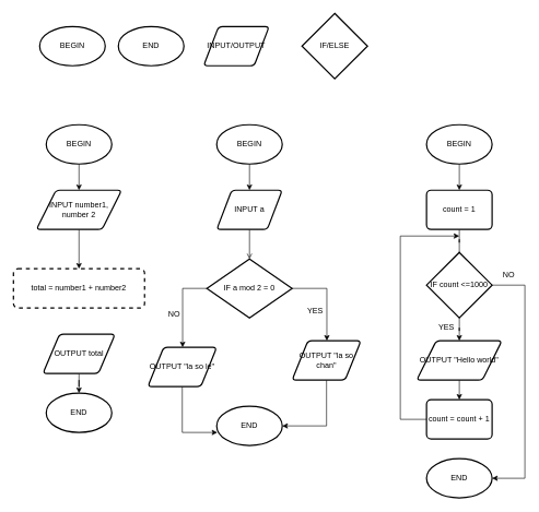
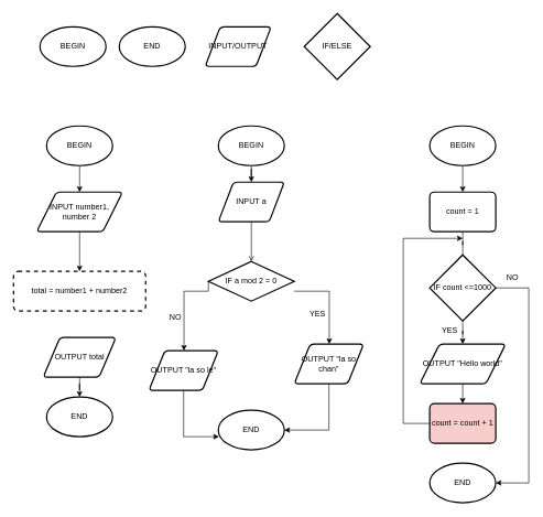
  <mxCell id="0" />
  <mxCell id="1" parent="0" />
  <mxCell id="2" value="BEGIN" style="strokeWidth=2;html=1;shape=mxgraph.flowchart.start_1;whiteSpace=wrap;" vertex="1" parent="1"><mxGeometry x="60" y="40" width="100" height="60" as="geometry" /></mxCell>
  <mxCell id="3" value="END" style="strokeWidth=2;html=1;shape=mxgraph.flowchart.start_1;whiteSpace=wrap;" vertex="1" parent="1"><mxGeometry x="180" y="40" width="100" height="60" as="geometry" /></mxCell>
  <mxCell id="4" value="INPUT/OUTPUT" style="shape=parallelogram;html=1;strokeWidth=2;perimeter=parallelogramPerimeter;whiteSpace=wrap;rounded=1;arcSize=12;size=0.23;" vertex="1" parent="1"><mxGeometry x="310" y="40" width="100" height="60" as="geometry" /></mxCell>
  <mxCell id="5" value="IF/ELSE" style="strokeWidth=2;html=1;shape=mxgraph.flowchart.decision;whiteSpace=wrap;" vertex="1" parent="1"><mxGeometry x="460" y="20" width="100" height="100" as="geometry" /></mxCell>
  <mxCell id="6" style="edgeStyle=orthogonalEdgeStyle;rounded=0;orthogonalLoop=1;jettySize=auto;html=1;" edge="1" parent="1" source="7" target="10"><mxGeometry relative="1" as="geometry" /></mxCell>
  <mxCell id="7" value="BEGIN" style="strokeWidth=2;html=1;shape=mxgraph.flowchart.start_1;whiteSpace=wrap;" vertex="1" parent="1"><mxGeometry x="70" y="190" width="100" height="60" as="geometry" /></mxCell>
  <mxCell id="8" value="END" style="strokeWidth=2;html=1;shape=mxgraph.flowchart.start_1;whiteSpace=wrap;" vertex="1" parent="1"><mxGeometry x="70" y="600" width="100" height="60" as="geometry" /></mxCell>
  <mxCell id="9" style="edgeStyle=orthogonalEdgeStyle;rounded=0;orthogonalLoop=1;jettySize=auto;html=1;" edge="1" parent="1" source="10" target="11"><mxGeometry relative="1" as="geometry" /></mxCell>
  <mxCell id="10" value="INPUT number1, number 2" style="shape=parallelogram;html=1;strokeWidth=2;perimeter=parallelogramPerimeter;whiteSpace=wrap;rounded=1;arcSize=12;size=0.23;" vertex="1" parent="1"><mxGeometry x="55" y="290" width="130" height="60" as="geometry" /></mxCell>
  <mxCell id="11" value="total = number1 + number2" style="rounded=1;whiteSpace=wrap;html=1;absoluteArcSize=1;arcSize=14;strokeWidth=2;dashed=1;" vertex="1" parent="1"><mxGeometry x="20" y="410" width="200" height="60" as="geometry" /></mxCell>
  <mxCell id="12" style="edgeStyle=orthogonalEdgeStyle;rounded=0;orthogonalLoop=1;jettySize=auto;html=1;" edge="1" parent="1" source="13" target="8"><mxGeometry relative="1" as="geometry" /></mxCell>
  <mxCell id="13" value="OUTPUT total" style="shape=parallelogram;html=1;strokeWidth=2;perimeter=parallelogramPerimeter;whiteSpace=wrap;rounded=1;arcSize=12;size=0.23;" vertex="1" parent="1"><mxGeometry x="65" y="510" width="110" height="60" as="geometry" /></mxCell>
  <mxCell id="14" style="edgeStyle=orthogonalEdgeStyle;rounded=0;orthogonalLoop=1;jettySize=auto;html=1;" edge="1" parent="1" source="15" target="18"><mxGeometry relative="1" as="geometry" /></mxCell>
  <mxCell id="15" value="BEGIN" style="strokeWidth=2;html=1;shape=mxgraph.flowchart.start_1;whiteSpace=wrap;" vertex="1" parent="1"><mxGeometry x="330" y="190" width="100" height="60" as="geometry" /></mxCell>
  <mxCell id="16" value="END" style="strokeWidth=2;html=1;shape=mxgraph.flowchart.start_1;whiteSpace=wrap;" vertex="1" parent="1"><mxGeometry x="330" y="620" width="100" height="60" as="geometry" /></mxCell>
  <mxCell id="17" style="edgeStyle=orthogonalEdgeStyle;rounded=0;orthogonalLoop=1;jettySize=auto;html=1;endArrow=open;" edge="1" parent="1" source="18" target="21"><mxGeometry relative="1" as="geometry" /></mxCell>
- <mxCell id="18" value="INPUT a" style="shape=parallelogram;html=1;strokeWidth=2;perimeter=parallelogramPerimeter;whiteSpace=wrap;rounded=1;arcSize=12;size=0.23;" vertex="1" parent="1"><mxGeometry x="330" y="290" width="100" height="60" as="geometry" /></mxCell>
+ <mxCell id="18" value="INPUT a" style="shape=parallelogram;html=1;strokeWidth=2;perimeter=parallelogramPerimeter;whiteSpace=wrap;rounded=1;arcSize=12;size=0.23;" vertex="1" parent="1"><mxGeometry x="330" y="275" width="100" height="60" as="geometry" /></mxCell>
  <mxCell id="19" style="edgeStyle=orthogonalEdgeStyle;rounded=0;orthogonalLoop=1;jettySize=auto;html=1;" edge="1" parent="1" source="21" target="23"><mxGeometry relative="1" as="geometry"><Array as="points"><mxPoint x="498" y="440" /></Array></mxGeometry></mxCell>
  <mxCell id="20" style="edgeStyle=orthogonalEdgeStyle;rounded=0;orthogonalLoop=1;jettySize=auto;html=1;exitX=0;exitY=0.5;exitDx=0;exitDy=0;exitPerimeter=0;" edge="1" parent="1" source="21" target="25"><mxGeometry relative="1" as="geometry"><Array as="points"><mxPoint x="278" y="440" /></Array></mxGeometry></mxCell>
- <mxCell id="21" value="IF a mod 2 = 0" style="strokeWidth=2;html=1;shape=mxgraph.flowchart.decision;whiteSpace=wrap;" vertex="1" parent="1"><mxGeometry x="315" y="395" width="130" height="90" as="geometry" /></mxCell>
+ <mxCell id="21" value="IF a mod 2 = 0" style="strokeWidth=2;html=1;shape=mxgraph.flowchart.decision;whiteSpace=wrap;" vertex="1" parent="1"><mxGeometry x="315" y="395" width="130" height="60" as="geometry" /></mxCell>
  <mxCell id="22" style="edgeStyle=orthogonalEdgeStyle;rounded=0;orthogonalLoop=1;jettySize=auto;html=1;entryX=1;entryY=0.5;entryDx=0;entryDy=0;entryPerimeter=0;exitX=0.5;exitY=1;exitDx=0;exitDy=0;" edge="1" parent="1" source="23" target="16"><mxGeometry relative="1" as="geometry" /></mxCell>
  <mxCell id="23" value="OUTPUT &quot;la so chan&quot;" style="shape=parallelogram;html=1;strokeWidth=2;perimeter=parallelogramPerimeter;whiteSpace=wrap;rounded=1;arcSize=12;size=0.23;" vertex="1" parent="1"><mxGeometry x="445" y="520" width="105" height="60" as="geometry" /></mxCell>
  <mxCell id="24" style="edgeStyle=orthogonalEdgeStyle;rounded=0;orthogonalLoop=1;jettySize=auto;html=1;entryX=0.01;entryY=0.667;entryDx=0;entryDy=0;entryPerimeter=0;" edge="1" parent="1" source="25" target="16"><mxGeometry relative="1" as="geometry" /></mxCell>
  <mxCell id="25" value="OUTPUT &quot;la so le&quot;" style="shape=parallelogram;html=1;strokeWidth=2;perimeter=parallelogramPerimeter;whiteSpace=wrap;rounded=1;arcSize=12;size=0.23;" vertex="1" parent="1"><mxGeometry x="225" y="530" width="105" height="60" as="geometry" /></mxCell>
  <mxCell id="26" value="YES" style="text;html=1;resizable=0;autosize=1;align=center;verticalAlign=middle;points=[];fillColor=none;strokeColor=none;rounded=0;" vertex="1" parent="1"><mxGeometry x="460" y="465" width="40" height="20" as="geometry" /></mxCell>
  <mxCell id="27" value="NO" style="text;html=1;resizable=0;autosize=1;align=center;verticalAlign=middle;points=[];fillColor=none;strokeColor=none;rounded=0;" vertex="1" parent="1"><mxGeometry x="250" y="470" width="30" height="20" as="geometry" /></mxCell>
  <mxCell id="28" style="edgeStyle=orthogonalEdgeStyle;rounded=0;orthogonalLoop=1;jettySize=auto;html=1;entryX=0.5;entryY=0;entryDx=0;entryDy=0;" edge="1" parent="1" source="29" target="32"><mxGeometry relative="1" as="geometry" /></mxCell>
  <mxCell id="29" value="BEGIN" style="strokeWidth=2;html=1;shape=mxgraph.flowchart.start_1;whiteSpace=wrap;" vertex="1" parent="1"><mxGeometry x="650" y="190" width="100" height="60" as="geometry" /></mxCell>
  <mxCell id="30" value="END" style="strokeWidth=2;html=1;shape=mxgraph.flowchart.start_1;whiteSpace=wrap;" vertex="1" parent="1"><mxGeometry x="650" y="700" width="100" height="60" as="geometry" /></mxCell>
  <mxCell id="31" style="edgeStyle=orthogonalEdgeStyle;rounded=0;orthogonalLoop=1;jettySize=auto;html=1;entryX=0.5;entryY=0;entryDx=0;entryDy=0;entryPerimeter=0;endArrow=none;" edge="1" parent="1" source="32" target="35"><mxGeometry relative="1" as="geometry" /></mxCell>
  <mxCell id="32" value="count = 1" style="rounded=1;whiteSpace=wrap;html=1;absoluteArcSize=1;arcSize=14;strokeWidth=2;" vertex="1" parent="1"><mxGeometry x="650" y="290" width="100" height="60" as="geometry" /></mxCell>
  <mxCell id="33" style="edgeStyle=orthogonalEdgeStyle;rounded=0;orthogonalLoop=1;jettySize=auto;html=1;" edge="1" parent="1" source="35" target="37"><mxGeometry relative="1" as="geometry" /></mxCell>
  <mxCell id="34" style="edgeStyle=orthogonalEdgeStyle;rounded=0;orthogonalLoop=1;jettySize=auto;html=1;entryX=1;entryY=0.5;entryDx=0;entryDy=0;entryPerimeter=0;" edge="1" parent="1" source="35" target="30"><mxGeometry relative="1" as="geometry"><Array as="points"><mxPoint x="800" y="435" /><mxPoint x="800" y="730" /></Array></mxGeometry></mxCell>
  <mxCell id="35" value="IF count &amp;lt;=1000" style="strokeWidth=2;html=1;shape=mxgraph.flowchart.decision;whiteSpace=wrap;" vertex="1" parent="1"><mxGeometry x="650" y="385" width="100" height="100" as="geometry" /></mxCell>
  <mxCell id="36" style="edgeStyle=orthogonalEdgeStyle;rounded=0;orthogonalLoop=1;jettySize=auto;html=1;exitX=0.5;exitY=1;exitDx=0;exitDy=0;entryX=0.5;entryY=0;entryDx=0;entryDy=0;" edge="1" parent="1" source="37" target="39"><mxGeometry relative="1" as="geometry" /></mxCell>
  <mxCell id="37" value="OUTPUT &quot;Hello world&quot;" style="shape=parallelogram;html=1;strokeWidth=2;perimeter=parallelogramPerimeter;whiteSpace=wrap;rounded=1;arcSize=12;size=0.23;" vertex="1" parent="1"><mxGeometry x="635" y="520" width="130" height="60" as="geometry" /></mxCell>
  <mxCell id="38" style="edgeStyle=orthogonalEdgeStyle;rounded=0;orthogonalLoop=1;jettySize=auto;html=1;" edge="1" parent="1" source="39"><mxGeometry relative="1" as="geometry"><mxPoint x="700" y="360" as="targetPoint" /><Array as="points"><mxPoint x="610" y="640" /><mxPoint x="610" y="360" /><mxPoint x="700" y="360" /></Array></mxGeometry></mxCell>
- <mxCell id="39" value="count = count + 1" style="rounded=1;whiteSpace=wrap;html=1;absoluteArcSize=1;arcSize=14;strokeWidth=2;" vertex="1" parent="1"><mxGeometry x="650" y="610" width="100" height="60" as="geometry" /></mxCell>
+ <mxCell id="39" value="count = count + 1" style="rounded=1;whiteSpace=wrap;html=1;absoluteArcSize=1;arcSize=14;strokeWidth=2;fillColor=#f8cecc;" vertex="1" parent="1"><mxGeometry x="650" y="610" width="100" height="60" as="geometry" /></mxCell>
  <mxCell id="40" value="YES" style="text;html=1;resizable=0;autosize=1;align=center;verticalAlign=middle;points=[];fillColor=none;strokeColor=none;rounded=0;" vertex="1" parent="1"><mxGeometry x="660" y="490" width="40" height="20" as="geometry" /></mxCell>
  <mxCell id="41" value="NO" style="text;html=1;resizable=0;autosize=1;align=center;verticalAlign=middle;points=[];fillColor=none;strokeColor=none;rounded=0;" vertex="1" parent="1"><mxGeometry x="760" y="410" width="30" height="20" as="geometry" /></mxCell>
